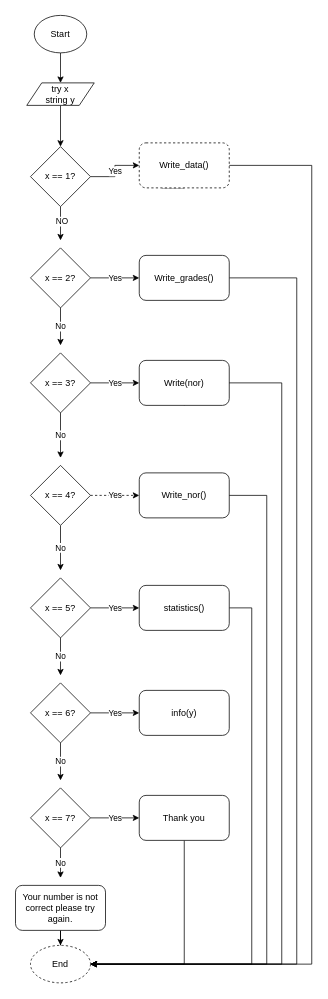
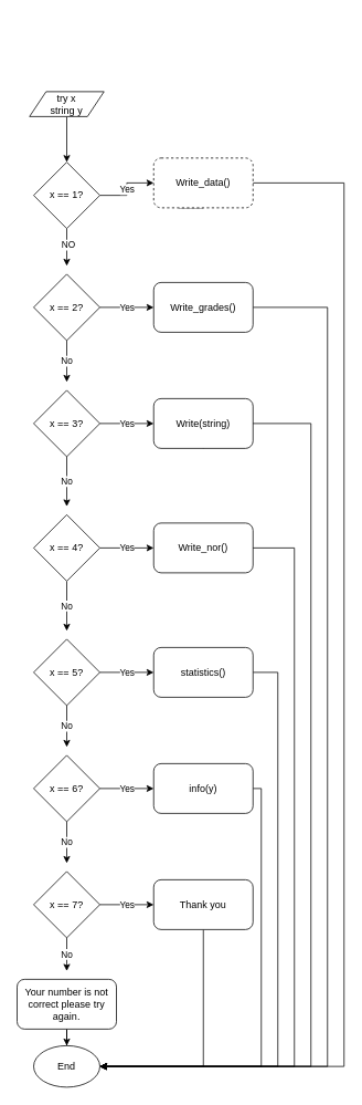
  <mxCell id="0" />
  <mxCell id="1" parent="0" />
  <mxCell id="2" value="" style="edgeStyle=orthogonalEdgeStyle;rounded=0;orthogonalLoop=1;jettySize=auto;html=1;" parent="1" source="3" target="6" edge="1"><mxGeometry relative="1" as="geometry" /></mxCell>
  <mxCell id="3" value="Your number is not correct please try again." style="rounded=1;whiteSpace=wrap;html=1;fontSize=12;glass=0;strokeWidth=1;shadow=0;" parent="1" vertex="1"><mxGeometry x="20" y="1180" width="120" height="60" as="geometry" /></mxCell>
- <mxCell id="4" value="" style="edgeStyle=orthogonalEdgeStyle;rounded=0;orthogonalLoop=1;jettySize=auto;html=1;" parent="1" source="5" target="8" edge="1"><mxGeometry relative="1" as="geometry" /></mxCell>
- <mxCell id="5" value="&lt;span&gt;Start&lt;/span&gt;" style="ellipse;whiteSpace=wrap;html=1;" parent="1" vertex="1"><mxGeometry x="45" y="20" width="70" height="50" as="geometry" /></mxCell>
- <mxCell id="6" value="End" style="ellipse;whiteSpace=wrap;html=1;dashed=1;" parent="1" vertex="1"><mxGeometry x="40" y="1260" width="80" height="50" as="geometry" /></mxCell>
+ <mxCell id="6" value="End" style="ellipse;whiteSpace=wrap;html=1;" parent="1" vertex="1"><mxGeometry x="40" y="1260" width="80" height="50" as="geometry" /></mxCell>
  <mxCell id="7" value="" style="edgeStyle=orthogonalEdgeStyle;rounded=0;orthogonalLoop=1;jettySize=auto;html=1;" parent="1" source="8" target="12" edge="1"><mxGeometry relative="1" as="geometry" /></mxCell>
  <mxCell id="8" value="try x&lt;br&gt;string y" style="shape=parallelogram;perimeter=parallelogramPerimeter;whiteSpace=wrap;html=1;fixedSize=1;" parent="1" vertex="1"><mxGeometry x="35" y="110" width="90" height="30" as="geometry" /></mxCell>
  <mxCell id="9" value="Yes" style="edgeStyle=orthogonalEdgeStyle;rounded=0;orthogonalLoop=1;jettySize=auto;html=1;" parent="1" source="12" target="14" edge="1"><mxGeometry relative="1" as="geometry" /></mxCell>
  <mxCell id="10" style="edgeStyle=orthogonalEdgeStyle;rounded=0;orthogonalLoop=1;jettySize=auto;html=1;" parent="1" source="12" edge="1"><mxGeometry relative="1" as="geometry"><mxPoint x="80" y="320" as="targetPoint" /><Array as="points"><mxPoint x="80" y="320" /><mxPoint x="80" y="320" /></Array></mxGeometry></mxCell>
  <mxCell id="11" value="NO" style="edgeLabel;html=1;align=center;verticalAlign=middle;resizable=0;points=[];" vertex="1" connectable="0" parent="10"><mxGeometry x="-0.149" y="1" relative="1" as="geometry"><mxPoint as="offset" /></mxGeometry></mxCell>
  <mxCell id="12" value="x == 1?" style="rhombus;whiteSpace=wrap;html=1;" parent="1" vertex="1"><mxGeometry x="40" y="195" width="80" height="80" as="geometry" /></mxCell>
  <mxCell id="13" style="edgeStyle=orthogonalEdgeStyle;rounded=0;orthogonalLoop=1;jettySize=auto;html=1;exitX=0.5;exitY=1;exitDx=0;exitDy=0;entryX=1;entryY=0.5;entryDx=0;entryDy=0;" parent="1" source="14" target="6" edge="1"><mxGeometry relative="1" as="geometry"><Array as="points"><mxPoint x="215" y="220" /><mxPoint x="415" y="220" /><mxPoint x="415" y="1285" /></Array></mxGeometry></mxCell>
  <mxCell id="14" value="Write_data()" style="rounded=1;whiteSpace=wrap;html=1;dashed=1;" parent="1" vertex="1"><mxGeometry x="185" y="190" width="120" height="60" as="geometry" /></mxCell>
  <mxCell id="15" value="Yes" style="edgeStyle=orthogonalEdgeStyle;rounded=0;orthogonalLoop=1;jettySize=auto;html=1;" parent="1" source="17" target="19" edge="1"><mxGeometry relative="1" as="geometry" /></mxCell>
  <mxCell id="16" value="No" style="edgeStyle=orthogonalEdgeStyle;rounded=0;orthogonalLoop=1;jettySize=auto;html=1;" edge="1" parent="1" source="17"><mxGeometry relative="1" as="geometry"><mxPoint x="80" y="460" as="targetPoint" /></mxGeometry></mxCell>
  <mxCell id="17" value="x == 2?" style="rhombus;whiteSpace=wrap;html=1;" parent="1" vertex="1"><mxGeometry x="40" y="330" width="80" height="80" as="geometry" /></mxCell>
  <mxCell id="18" style="edgeStyle=orthogonalEdgeStyle;rounded=0;orthogonalLoop=1;jettySize=auto;html=1;entryX=1;entryY=0.5;entryDx=0;entryDy=0;" parent="1" source="19" target="6" edge="1"><mxGeometry relative="1" as="geometry"><mxPoint x="165" y="1365.714" as="targetPoint" /><Array as="points"><mxPoint x="395" y="370" /><mxPoint x="395" y="1285" /></Array></mxGeometry></mxCell>
  <mxCell id="19" value="Write_grades()" style="rounded=1;whiteSpace=wrap;html=1;" parent="1" vertex="1"><mxGeometry x="185" y="340" width="120" height="60" as="geometry" /></mxCell>
  <mxCell id="20" value="No" style="edgeStyle=orthogonalEdgeStyle;rounded=0;orthogonalLoop=1;jettySize=auto;html=1;" parent="1" source="22" edge="1"><mxGeometry relative="1" as="geometry"><mxPoint x="80" y="610" as="targetPoint" /><Array as="points"><mxPoint x="80" y="610" /><mxPoint x="80" y="610" /></Array></mxGeometry></mxCell>
  <mxCell id="21" value="Yes" style="edgeStyle=orthogonalEdgeStyle;rounded=0;orthogonalLoop=1;jettySize=auto;html=1;" parent="1" source="22" target="24" edge="1"><mxGeometry relative="1" as="geometry" /></mxCell>
  <mxCell id="22" value="x == 3?" style="rhombus;whiteSpace=wrap;html=1;" parent="1" vertex="1"><mxGeometry x="40" y="470" width="80" height="80" as="geometry" /></mxCell>
  <mxCell id="23" style="edgeStyle=orthogonalEdgeStyle;rounded=0;orthogonalLoop=1;jettySize=auto;html=1;exitX=0.5;exitY=1;exitDx=0;exitDy=0;entryX=1;entryY=0.5;entryDx=0;entryDy=0;" parent="1" source="24" target="6" edge="1"><mxGeometry relative="1" as="geometry"><Array as="points"><mxPoint x="245" y="510" /><mxPoint x="375" y="510" /><mxPoint x="375" y="1285" /></Array></mxGeometry></mxCell>
- <mxCell id="24" value="Write(nor)" style="rounded=1;whiteSpace=wrap;html=1;" parent="1" vertex="1"><mxGeometry x="185" y="480" width="120" height="60" as="geometry" /></mxCell>
+ <mxCell id="24" value="Write(string)" style="rounded=1;whiteSpace=wrap;html=1;" parent="1" vertex="1"><mxGeometry x="185" y="480" width="120" height="60" as="geometry" /></mxCell>
  <mxCell id="25" value="No" style="edgeStyle=orthogonalEdgeStyle;rounded=0;orthogonalLoop=1;jettySize=auto;html=1;" parent="1" source="27" edge="1"><mxGeometry relative="1" as="geometry"><mxPoint x="80" y="760" as="targetPoint" /><Array as="points"><mxPoint x="80" y="760" /><mxPoint x="80" y="760" /></Array></mxGeometry></mxCell>
- <mxCell id="26" value="Yes" style="edgeStyle=orthogonalEdgeStyle;rounded=0;orthogonalLoop=1;jettySize=auto;html=1;dashed=1;" parent="1" source="27" target="29" edge="1"><mxGeometry relative="1" as="geometry" /></mxCell>
+ <mxCell id="26" value="Yes" style="edgeStyle=orthogonalEdgeStyle;rounded=0;orthogonalLoop=1;jettySize=auto;html=1;" parent="1" source="27" target="29" edge="1"><mxGeometry relative="1" as="geometry" /></mxCell>
  <mxCell id="27" value="x == 4?" style="rhombus;whiteSpace=wrap;html=1;" parent="1" vertex="1"><mxGeometry x="40" y="620" width="80" height="80" as="geometry" /></mxCell>
  <mxCell id="28" style="edgeStyle=orthogonalEdgeStyle;rounded=0;orthogonalLoop=1;jettySize=auto;html=1;exitX=0.5;exitY=1;exitDx=0;exitDy=0;entryX=1;entryY=0.5;entryDx=0;entryDy=0;" parent="1" source="29" target="6" edge="1"><mxGeometry relative="1" as="geometry"><Array as="points"><mxPoint x="245" y="680" /><mxPoint x="215" y="680" /><mxPoint x="215" y="660" /><mxPoint x="355" y="660" /><mxPoint x="355" y="1285" /></Array></mxGeometry></mxCell>
  <mxCell id="29" value="Write_nor()" style="rounded=1;whiteSpace=wrap;html=1;" parent="1" vertex="1"><mxGeometry x="185" y="630" width="120" height="60" as="geometry" /></mxCell>
  <mxCell id="30" value="Yes" style="edgeStyle=orthogonalEdgeStyle;rounded=0;orthogonalLoop=1;jettySize=auto;html=1;" parent="1" source="32" target="34" edge="1"><mxGeometry relative="1" as="geometry" /></mxCell>
  <mxCell id="31" value="No" style="edgeStyle=orthogonalEdgeStyle;rounded=0;orthogonalLoop=1;jettySize=auto;html=1;" edge="1" parent="1" source="32"><mxGeometry relative="1" as="geometry"><mxPoint x="80" y="900" as="targetPoint" /><Array as="points"><mxPoint x="80" y="870" /><mxPoint x="80" y="870" /></Array></mxGeometry></mxCell>
  <mxCell id="32" value="x == 5?" style="rhombus;whiteSpace=wrap;html=1;" parent="1" vertex="1"><mxGeometry x="40" y="770" width="80" height="80" as="geometry" /></mxCell>
  <mxCell id="33" style="edgeStyle=orthogonalEdgeStyle;rounded=0;orthogonalLoop=1;jettySize=auto;html=1;exitX=1;exitY=0.5;exitDx=0;exitDy=0;entryX=1;entryY=0.5;entryDx=0;entryDy=0;" edge="1" parent="1" source="34" target="6"><mxGeometry relative="1" as="geometry"><Array as="points"><mxPoint x="335" y="810" /><mxPoint x="335" y="1285" /></Array></mxGeometry></mxCell>
  <mxCell id="34" value="statistics()" style="rounded=1;whiteSpace=wrap;html=1;" parent="1" vertex="1"><mxGeometry x="185" y="780" width="120" height="60" as="geometry" /></mxCell>
  <mxCell id="35" value="Yes" style="edgeStyle=orthogonalEdgeStyle;rounded=0;orthogonalLoop=1;jettySize=auto;html=1;" parent="1" source="37" target="39" edge="1"><mxGeometry relative="1" as="geometry" /></mxCell>
  <mxCell id="36" value="No" style="edgeStyle=orthogonalEdgeStyle;rounded=0;orthogonalLoop=1;jettySize=auto;html=1;" edge="1" parent="1" source="37"><mxGeometry relative="1" as="geometry"><mxPoint x="80" y="1040" as="targetPoint" /></mxGeometry></mxCell>
  <mxCell id="37" value="x == 6?" style="rhombus;whiteSpace=wrap;html=1;" parent="1" vertex="1"><mxGeometry x="40" y="910" width="80" height="80" as="geometry" /></mxCell>
+ <mxCell id="38" style="edgeStyle=orthogonalEdgeStyle;rounded=0;orthogonalLoop=1;jettySize=auto;html=1;entryX=1;entryY=0.5;entryDx=0;entryDy=0;" parent="1" source="39" target="6" edge="1"><mxGeometry relative="1" as="geometry"><Array as="points"><mxPoint x="315" y="950" /><mxPoint x="315" y="1285" /></Array></mxGeometry></mxCell>
  <mxCell id="39" value="info(y)" style="rounded=1;whiteSpace=wrap;html=1;" parent="1" vertex="1"><mxGeometry x="185" y="920" width="120" height="60" as="geometry" /></mxCell>
  <mxCell id="40" value="Yes" style="edgeStyle=orthogonalEdgeStyle;rounded=0;orthogonalLoop=1;jettySize=auto;html=1;" parent="1" source="42" target="44" edge="1"><mxGeometry relative="1" as="geometry" /></mxCell>
  <mxCell id="41" value="No" style="edgeStyle=orthogonalEdgeStyle;rounded=0;orthogonalLoop=1;jettySize=auto;html=1;" edge="1" parent="1" source="42"><mxGeometry relative="1" as="geometry"><mxPoint x="80" y="1170" as="targetPoint" /></mxGeometry></mxCell>
  <mxCell id="42" value="x == 7?" style="rhombus;whiteSpace=wrap;html=1;" parent="1" vertex="1"><mxGeometry x="40" y="1050" width="80" height="80" as="geometry" /></mxCell>
  <mxCell id="43" style="edgeStyle=orthogonalEdgeStyle;rounded=0;orthogonalLoop=1;jettySize=auto;html=1;entryX=1;entryY=0.5;entryDx=0;entryDy=0;" parent="1" source="44" target="6" edge="1"><mxGeometry relative="1" as="geometry"><mxPoint x="215" y="1400" as="targetPoint" /><Array as="points"><mxPoint x="245" y="1285" /></Array></mxGeometry></mxCell>
  <mxCell id="44" value="Thank you" style="rounded=1;whiteSpace=wrap;html=1;" parent="1" vertex="1"><mxGeometry x="185" y="1060" width="120" height="60" as="geometry" /></mxCell>
